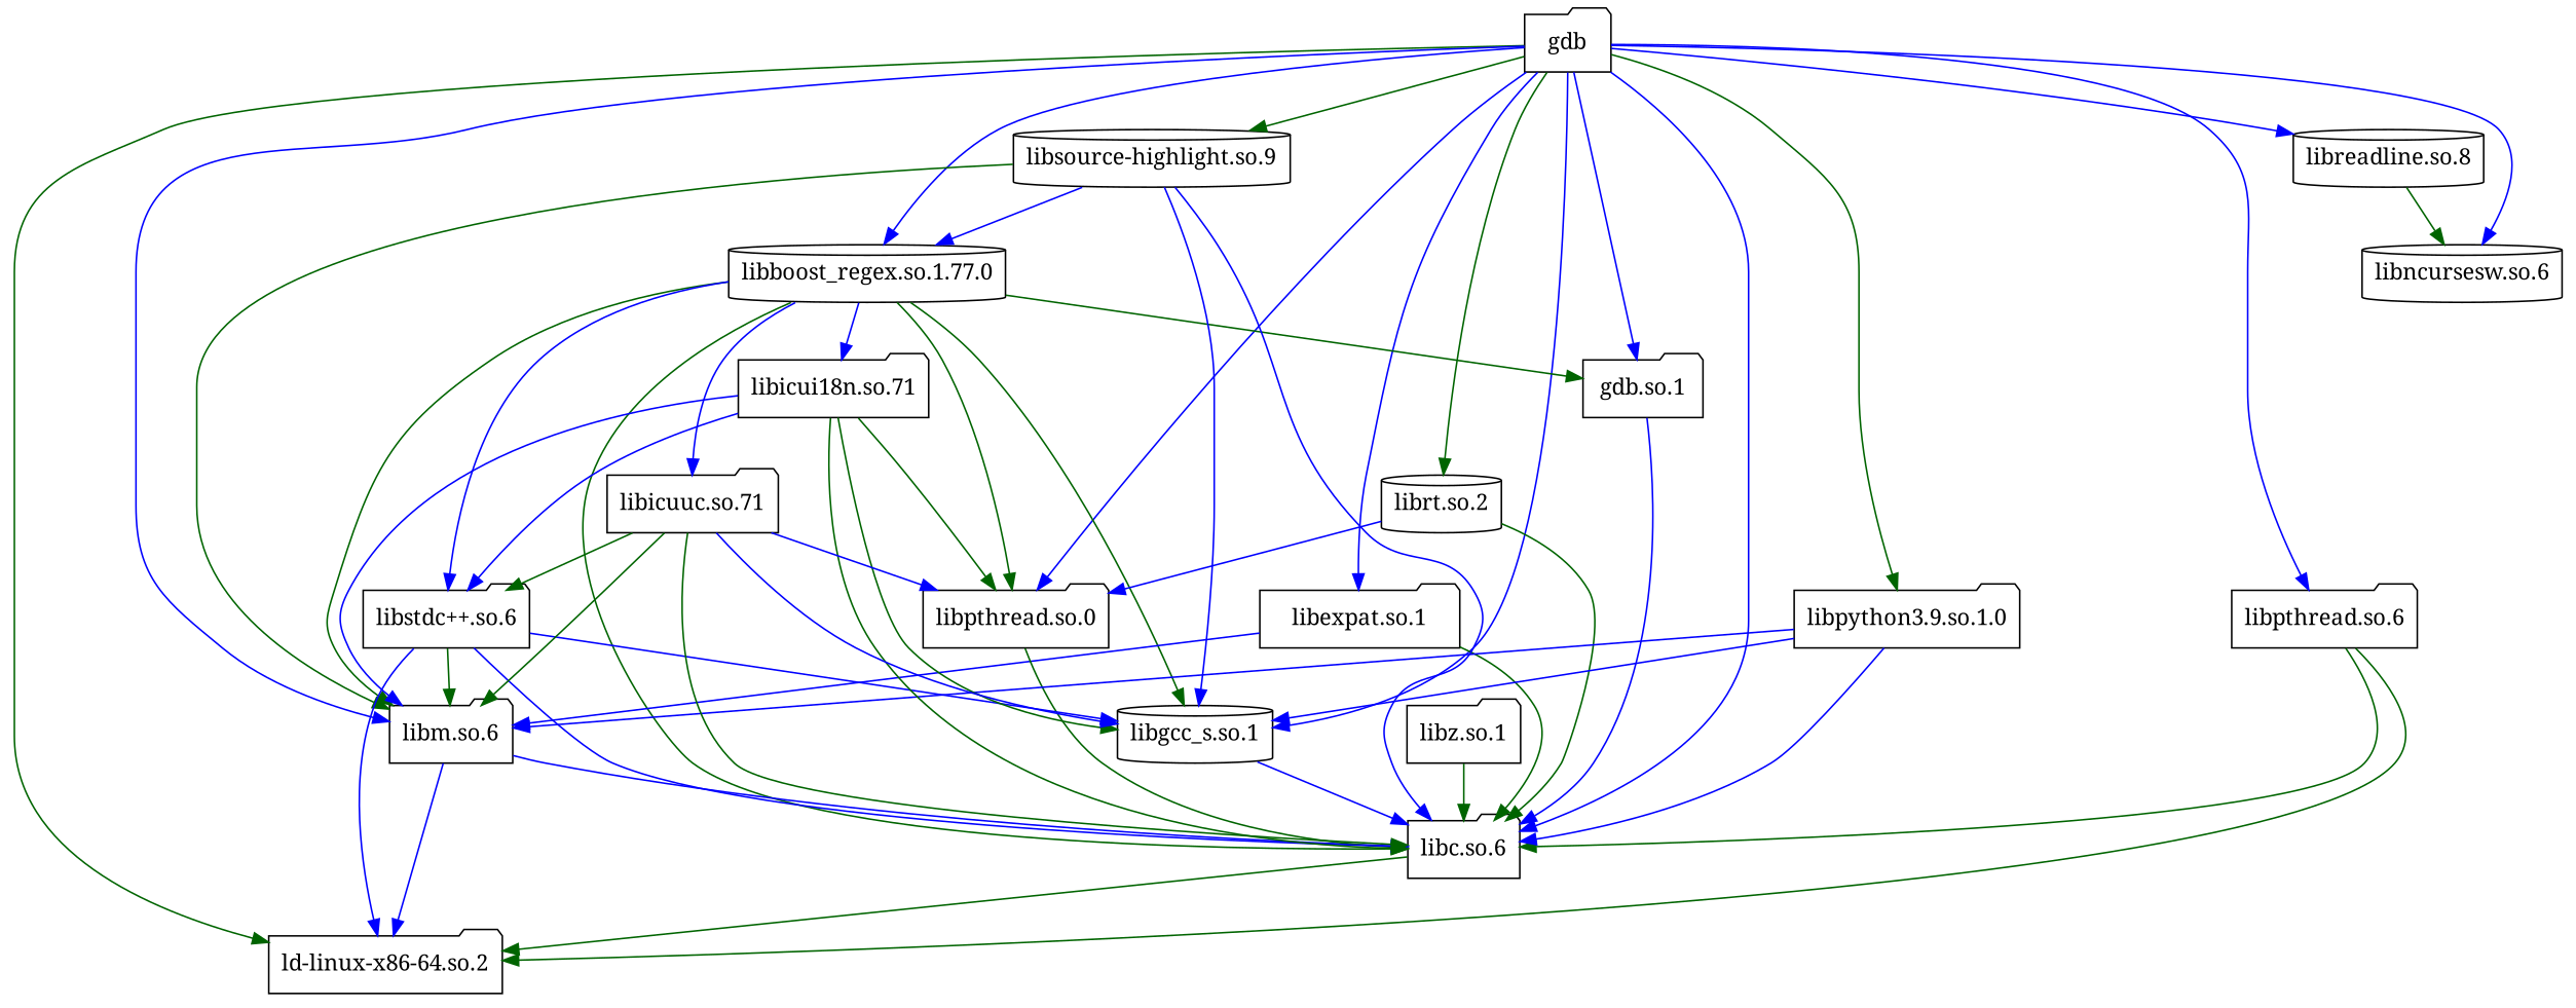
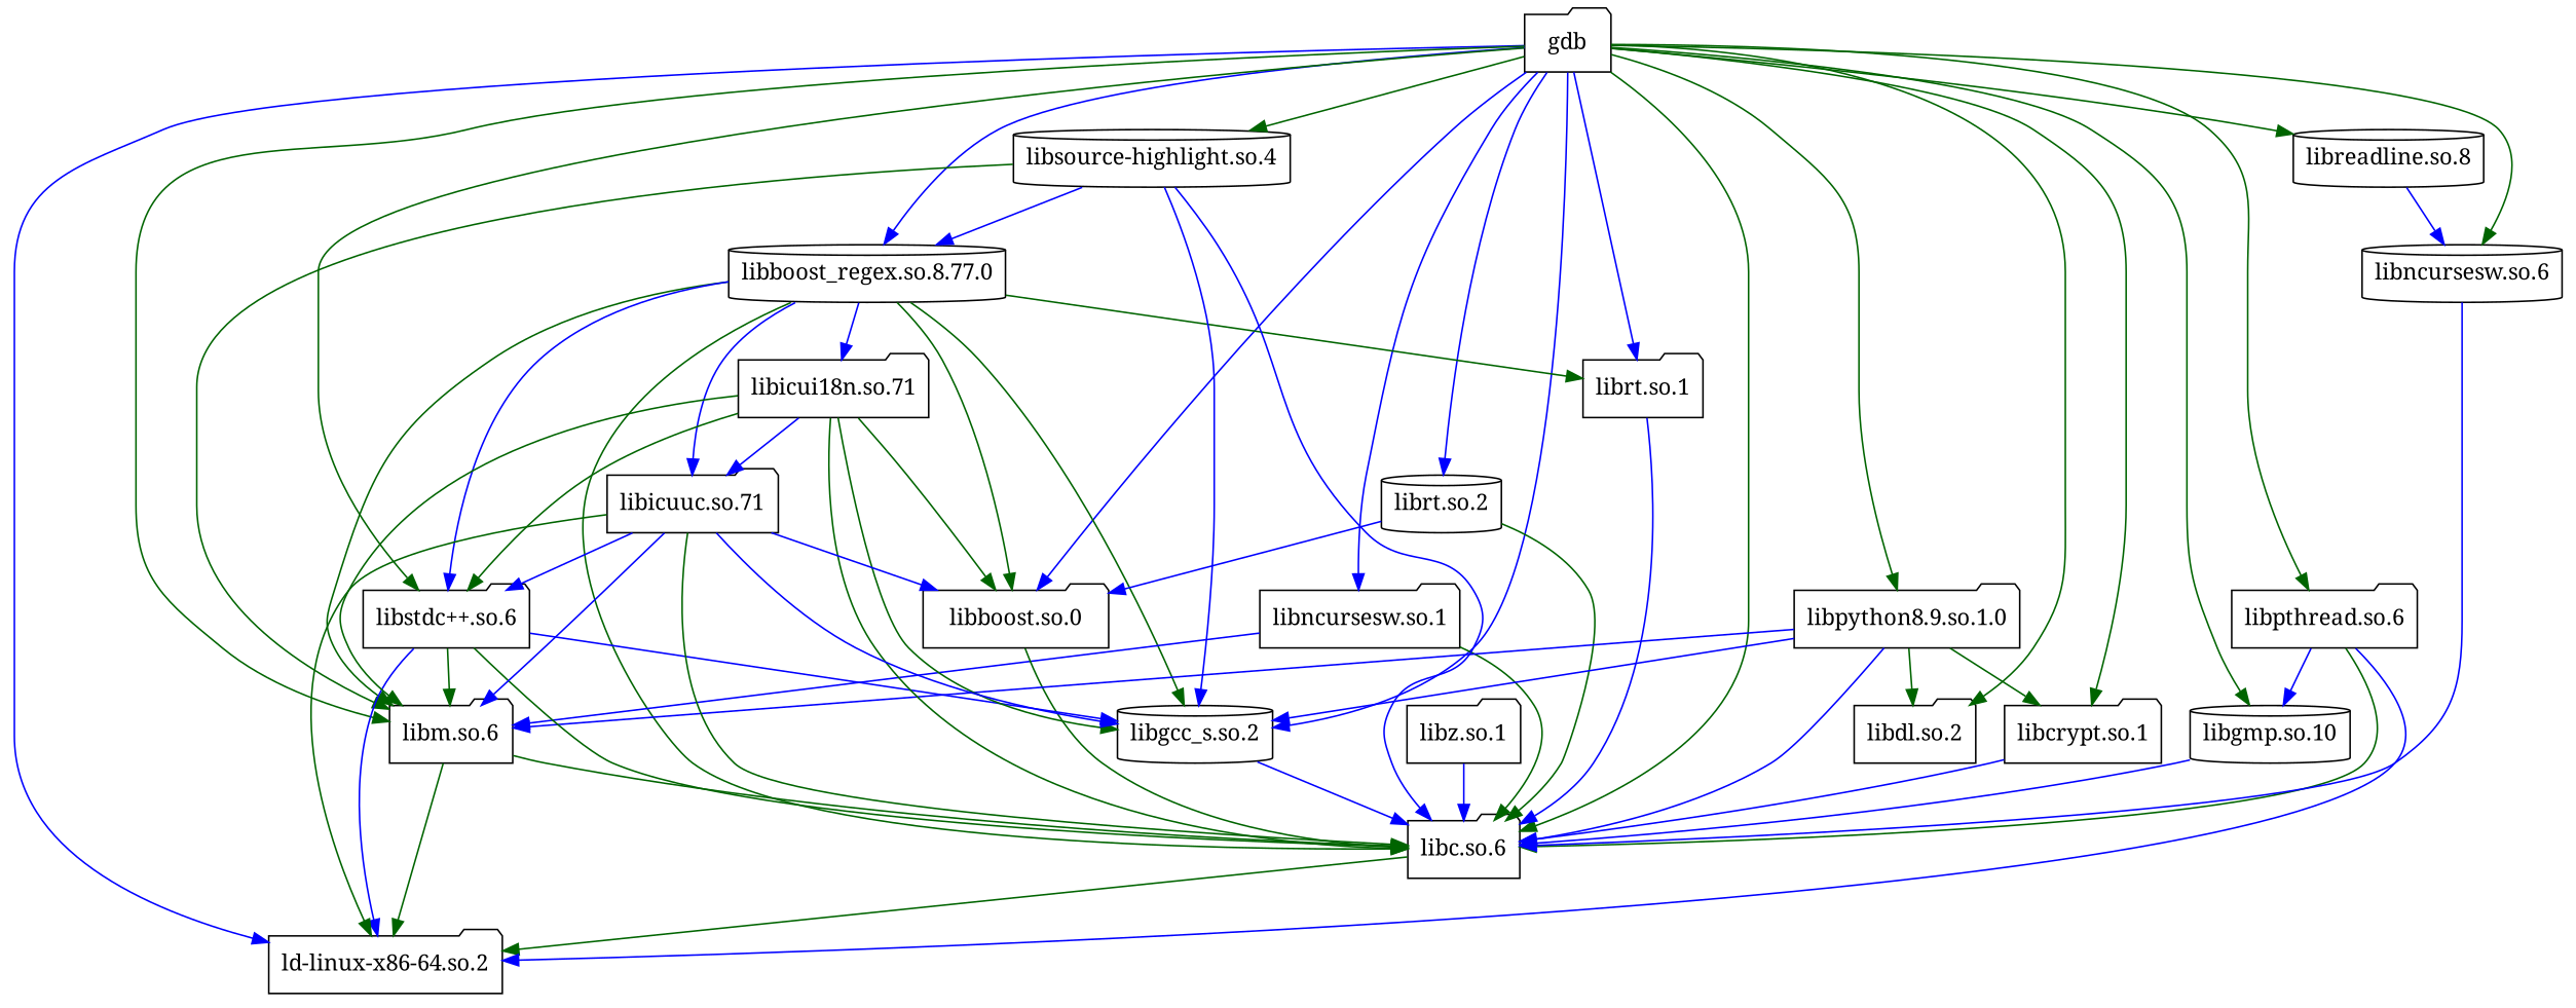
  digraph {
    fontname="Noto Serif"
    node [fontname="Noto Serif" shape=folder]
    edge [color=darkgreen fontname="Noto Serif"]
    gdb
    "ld-linux-x86-64.so.2"
-   "libboost_regex.so.1.77.0" [shape=cylinder]
+   "libboost_regex.so.1.77.0" [shape=cylinder label="libboost_regex.so.8.77.0"]
+   "libcrypt.so.1"
    "libc.so.6"
-   "libexpat.so.1"
-   "libgcc_s.so.1" [shape=cylinder]
+   "libdl.so.2"
+   "libexpat.so.1" [label="libncursesw.so.1"]
+   "libgcc_s.so.1" [shape=cylinder label="libgcc_s.so.2"]
+   "libgmp.so.10" [shape=cylinder]
    n10 [label="librt.so.2" shape=cylinder]
    n11 [label="libpthread.so.6"]
    "libm.so.6"
    "libncursesw.so.6" [shape=cylinder]
-   "libpthread.so.0"
-   "libpython3.9.so.1.0"
+   "libpthread.so.0" [label="libboost.so.0"]
+   "libpython3.9.so.1.0" [label="libpython8.9.so.1.0"]
    "libreadline.so.8" [shape=cylinder]
-   "libsource-highlight.so.4" [shape=cylinder label="libsource-highlight.so.9"]
+   "libsource-highlight.so.4" [shape=cylinder]
    "libstdc++.so.6"
-   "librt.so.1" [label="gdb.so.1"]
+   "librt.so.1"
    "libicui18n.so.71"
    "libicuuc.so.71"
    "libz.so.1"
-   gdb -> "ld-linux-x86-64.so.2"
+   gdb -> "ld-linux-x86-64.so.2" [color=blue]
    gdb -> "libboost_regex.so.1.77.0" [color=blue]
-   gdb -> "libc.so.6" [color=blue]
+   gdb -> "libcrypt.so.1"
+   gdb -> "libc.so.6"
+   gdb -> "libdl.so.2"
    gdb -> "libexpat.so.1" [color=blue]
    gdb -> "libgcc_s.so.1" [color=blue]
-   gdb -> n10
-   gdb -> n11 [color=blue]
-   gdb -> "libm.so.6" [color=blue]
-   gdb -> "libncursesw.so.6" [color=blue]
+   gdb -> "libgmp.so.10"
+   gdb -> n10 [color=blue]
+   gdb -> n11
+   gdb -> "libm.so.6"
+   gdb -> "libncursesw.so.6"
    gdb -> "libpthread.so.0" [color=blue]
    gdb -> "libpython3.9.so.1.0"
-   gdb -> "libreadline.so.8" [color=blue]
+   gdb -> "libreadline.so.8"
    gdb -> "libsource-highlight.so.4"
+   gdb -> "libstdc++.so.6"
    gdb -> "librt.so.1" [color=blue]
    "libboost_regex.so.1.77.0" -> "libc.so.6"
    "libboost_regex.so.1.77.0" -> "libgcc_s.so.1"
    "libboost_regex.so.1.77.0" -> "libm.so.6"
    "libboost_regex.so.1.77.0" -> "libpthread.so.0"
    "libboost_regex.so.1.77.0" -> "libstdc++.so.6" [color=blue]
    "libboost_regex.so.1.77.0" -> "librt.so.1"
    "libboost_regex.so.1.77.0" -> "libicui18n.so.71" [color=blue]
    "libboost_regex.so.1.77.0" -> "libicuuc.so.71" [color=blue]
+   "libcrypt.so.1" -> "libc.so.6" [color=blue]
    "libc.so.6" -> "ld-linux-x86-64.so.2"
    "libexpat.so.1" -> "libc.so.6"
    "libexpat.so.1" -> "libm.so.6" [color=blue]
    "libgcc_s.so.1" -> "libc.so.6" [color=blue]
+   "libgmp.so.10" -> "libc.so.6" [color=blue]
    n10 -> "libc.so.6"
    n10 -> "libpthread.so.0" [color=blue]
-   n11 -> "ld-linux-x86-64.so.2"
+   n11 -> "ld-linux-x86-64.so.2" [color=blue]
    n11 -> "libc.so.6"
-   "libm.so.6" -> "ld-linux-x86-64.so.2" [color=blue]
-   "libm.so.6" -> "libc.so.6" [color=blue]
+   n11 -> "libgmp.so.10" [color=blue]
+   "libm.so.6" -> "ld-linux-x86-64.so.2"
+   "libm.so.6" -> "libc.so.6"
+   "libncursesw.so.6" -> "libc.so.6" [color=blue]
    "libpthread.so.0" -> "libc.so.6"
+   "libpython3.9.so.1.0" -> "libcrypt.so.1"
    "libpython3.9.so.1.0" -> "libc.so.6" [color=blue]
+   "libpython3.9.so.1.0" -> "libdl.so.2"
    "libpython3.9.so.1.0" -> "libgcc_s.so.1" [color=blue]
    "libpython3.9.so.1.0" -> "libm.so.6" [color=blue]
-   "libreadline.so.8" -> "libncursesw.so.6"
+   "libreadline.so.8" -> "libncursesw.so.6" [color=blue]
    "libsource-highlight.so.4" -> "libboost_regex.so.1.77.0" [color=blue]
    "libsource-highlight.so.4" -> "libc.so.6" [color=blue]
    "libsource-highlight.so.4" -> "libgcc_s.so.1" [color=blue]
    "libsource-highlight.so.4" -> "libm.so.6"
    "libstdc++.so.6" -> "ld-linux-x86-64.so.2" [color=blue]
-   "libstdc++.so.6" -> "libc.so.6" [color=blue]
+   "libstdc++.so.6" -> "libc.so.6"
    "libstdc++.so.6" -> "libgcc_s.so.1" [color=blue]
    "libstdc++.so.6" -> "libm.so.6"
    "librt.so.1" -> "libc.so.6" [color=blue]
    "libicui18n.so.71" -> "libc.so.6"
    "libicui18n.so.71" -> "libgcc_s.so.1"
-   "libicui18n.so.71" -> "libm.so.6" [color=blue]
+   "libicui18n.so.71" -> "libm.so.6"
    "libicui18n.so.71" -> "libpthread.so.0"
-   "libicui18n.so.71" -> "libstdc++.so.6" [color=blue]
+   "libicui18n.so.71" -> "libstdc++.so.6"
+   "libicui18n.so.71" -> "libicuuc.so.71" [color=blue]
+   "libicuuc.so.71" -> "ld-linux-x86-64.so.2"
    "libicuuc.so.71" -> "libc.so.6"
    "libicuuc.so.71" -> "libgcc_s.so.1" [color=blue]
-   "libicuuc.so.71" -> "libm.so.6"
+   "libicuuc.so.71" -> "libm.so.6" [color=blue]
    "libicuuc.so.71" -> "libpthread.so.0" [color=blue]
-   "libicuuc.so.71" -> "libstdc++.so.6"
-   "libz.so.1" -> "libc.so.6"
+   "libicuuc.so.71" -> "libstdc++.so.6" [color=blue]
+   "libz.so.1" -> "libc.so.6" [color=blue]
  }
